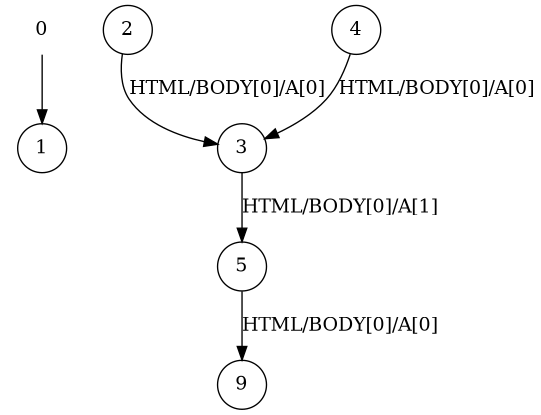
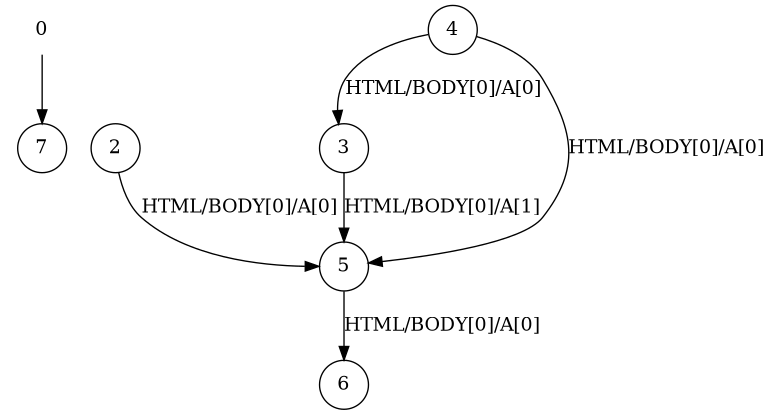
  digraph {
    node [shape=circle]
-   n1 [label=1]
+   n1 [label=7]
    n2 [label=2]
    n3 [label=3]
    n4 [label=5]
    n5 [label=4]
-   n6 [label=9]
+   n6 [label=6]
    0 [shape=none]
-   n2 -> n3 [label="HTML/BODY[0]/A[0]"]
+   n2 -> n4 [label="HTML/BODY[0]/A[0]"]
    n3 -> n4 [label="HTML/BODY[0]/A[1]"]
    n4 -> n6 [label="HTML/BODY[0]/A[0]"]
    n5 -> n3 [label="HTML/BODY[0]/A[0]"]
+   n5 -> n4 [label="HTML/BODY[0]/A[0]"]
    0 -> n1
  }
